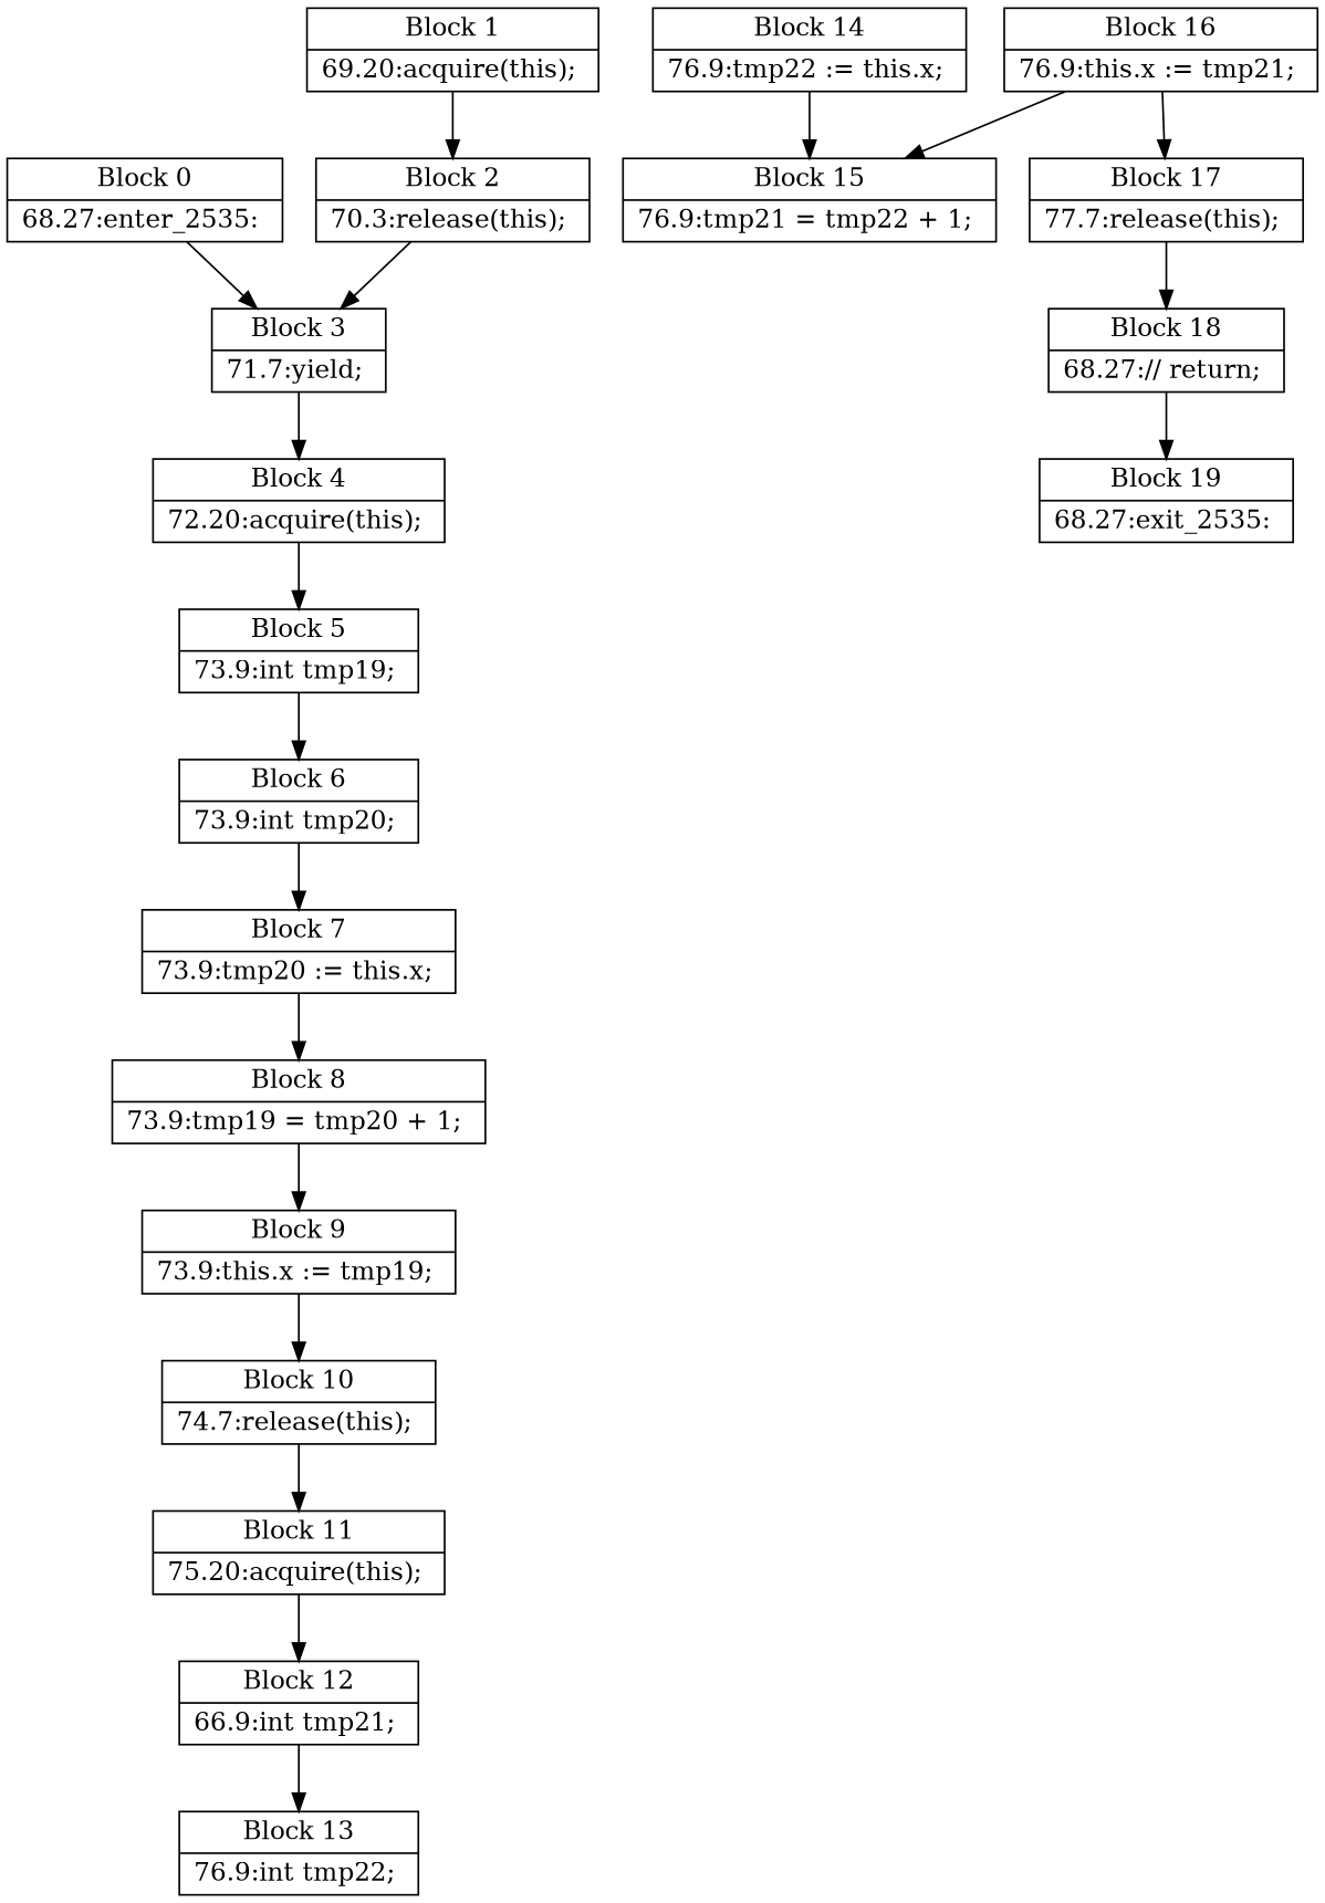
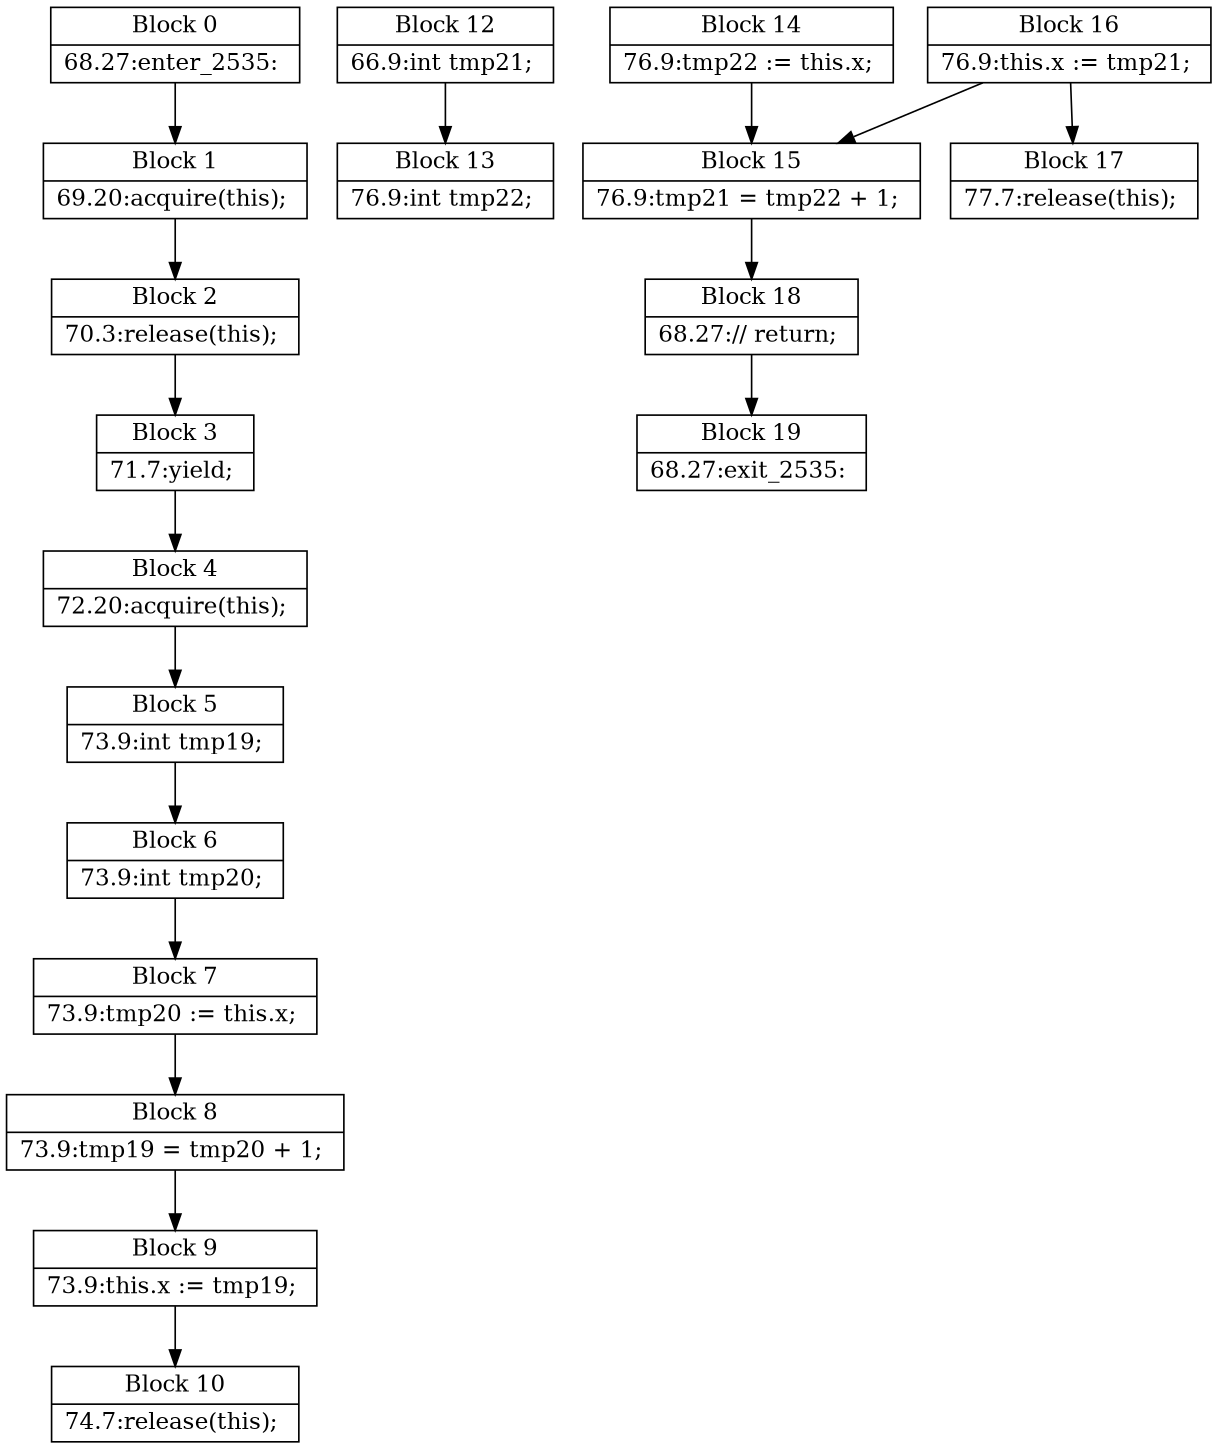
  digraph {
    node [shape=record]
    n1 [label="{Block 0|68.27:enter_2535: \n}"]
    n2 [label="{Block 1|69.20:acquire(this); \n}"]
    n3 [label="{Block 2|70.3:release(this); \n}"]
    n4 [label="{Block 3|71.7:yield; \n}"]
    n5 [label="{Block 4|72.20:acquire(this); \n}"]
    n6 [label="{Block 5|73.9:int tmp19; \n}"]
    n7 [label="{Block 6|73.9:int tmp20; \n}"]
    n8 [label="{Block 7|73.9:tmp20 := this.x; \n}"]
    n9 [label="{Block 8|73.9:tmp19 = tmp20 + 1; \n}"]
    n10 [label="{Block 9|73.9:this.x := tmp19; \n}"]
    n11 [label="{Block 10|74.7:release(this); \n}"]
-   n12 [label="{Block 11|75.20:acquire(this); \n}"]
    n13 [label="{Block 12|66.9:int tmp21; \n}"]
    n14 [label="{Block 13|76.9:int tmp22; \n}"]
    n15 [label="{Block 14|76.9:tmp22 := this.x; \n}"]
    n16 [label="{Block 15|76.9:tmp21 = tmp22 + 1; \n}"]
    n17 [label="{Block 16|76.9:this.x := tmp21; \n}"]
    n18 [label="{Block 17|77.7:release(this); \n}"]
    n19 [label="{Block 18|68.27:// return; \n}"]
    n20 [label="{Block 19|68.27:exit_2535: \n}"]
-   n1 -> n4
+   n1 -> n2
    n2 -> n3
    n3 -> n4
    n4 -> n5
    n5 -> n6
    n6 -> n7
    n7 -> n8
    n8 -> n9
    n9 -> n10
    n10 -> n11
-   n11 -> n12
-   n12 -> n13
    n13 -> n14
    n15 -> n16
    n17 -> n16
    n17 -> n18
-   n18 -> n19
+   n16 -> n19
    n19 -> n20
  }
